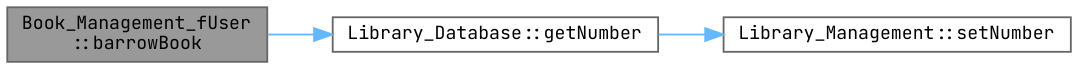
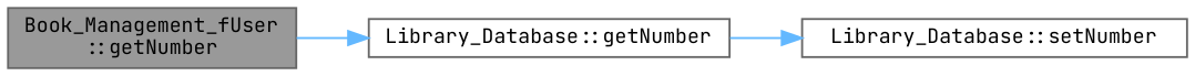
  digraph {
    fontname="JetBrains Mono"
    rankdir=LR
    node [color=grey40 fillcolor=white fontname="JetBrains Mono" fontsize=10 shape=box style=filled]
    edge [color=steelblue1 fontname="JetBrains Mono" fontsize=10 labelfontname=Helvetica labelfontsize=10 style=solid]
-   n1 [color=gray40 fillcolor=grey60 fontcolor=black height=0.2 label="Book_Management_fUser\l::barrowBook" width=0.4]
+   n1 [color=gray40 fillcolor=grey60 fontcolor=black height=0.2 label="Book_Management_fUser\l::getNumber" width=0.4]
    n2 [height=0.2 label="Library_Database::getNumber" width=0.4]
-   n3 [height=0.2 label="Library_Management::setNumber" width=0.4]
+   n3 [height=0.2 label="Library_Database::setNumber" width=0.4]
    n1 -> n2
    n2 -> n3
  }
